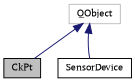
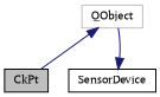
  digraph {
    fontname="PT Serif"
    node [color=black fillcolor=white fontname="PT Serif" fontsize=10 shape=record style=filled]
    edge [color=midnightblue dir=back fontname="PT Serif" fontsize=10 labelfontname=Helvetica labelfontsize=10 style=solid]
    n1 [fillcolor=grey75 fontcolor=black height=0.2 label=CkPt width=0.4]
    n2 [color=grey75 height=0.2 label=QObject width=0.4]
    n3 [height=0.2 label=SensorDevice width=0.4]
    n2 -> n1
-   n2 -> n3
+   n3 -> n2
  }
